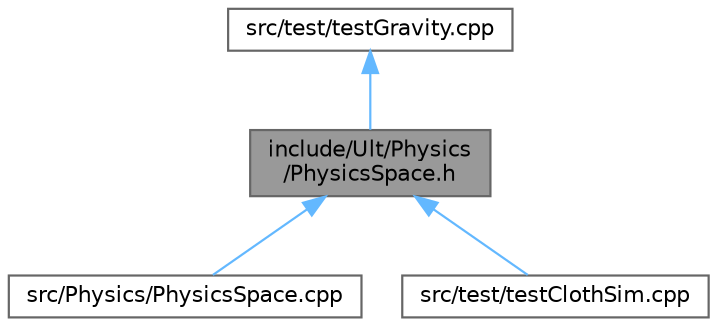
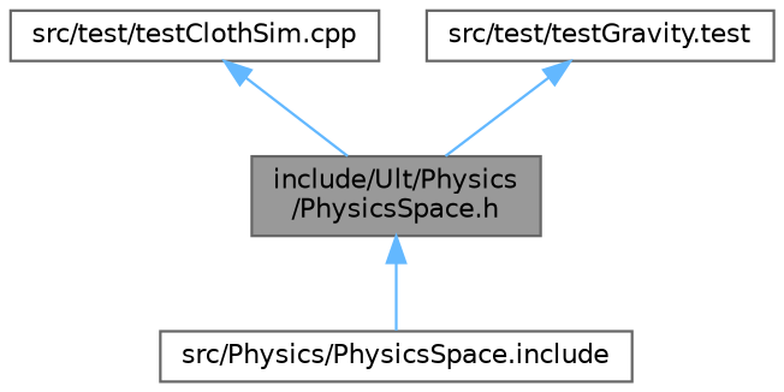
  digraph {
    node [color=grey40 fillcolor=white fontname=Helvetica fontsize=10 shape=box style=filled]
    edge [color=steelblue1 dir=back fontname=Helvetica fontsize=10 labelfontname=Helvetica labelfontsize=10 style=solid]
    n1 [color=gray40 fillcolor=grey60 fontcolor=black height=0.2 label="include/Ult/Physics\l/PhysicsSpace.h" width=0.4]
-   n2 [height=0.2 label="src/Physics/PhysicsSpace.cpp" width=0.4]
+   n2 [height=0.2 label="src/Physics/PhysicsSpace.include" width=0.4]
    n3 [height=0.2 label="src/test/testClothSim.cpp" width=0.4]
-   n4 [height=0.2 label="src/test/testGravity.cpp" width=0.4]
+   n4 [height=0.2 label="src/test/testGravity.test" width=0.4]
    n1 -> n2
-   n1 -> n3
+   n3 -> n1
    n4 -> n1
  }
